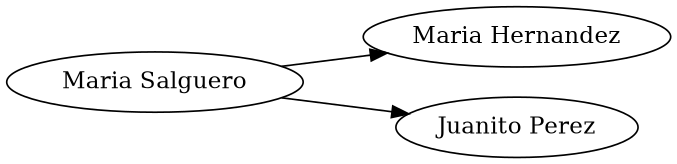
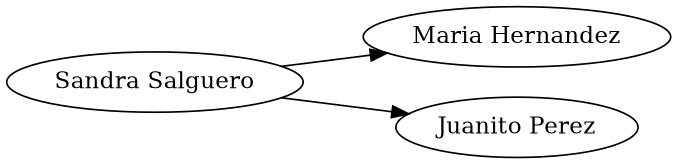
  digraph {
    rankdir=LR
-   n1 [label="Maria Salguero"]
+   n1 [label="Sandra Salguero"]
    n2 [label="Maria Hernandez"]
    n3 [label="Juanito Perez"]
    n1 -> n2
    n1 -> n3
  }
